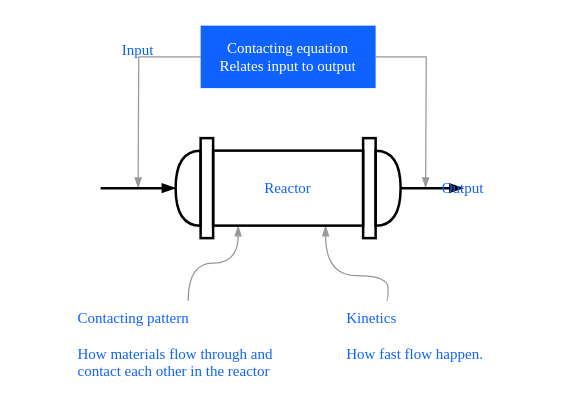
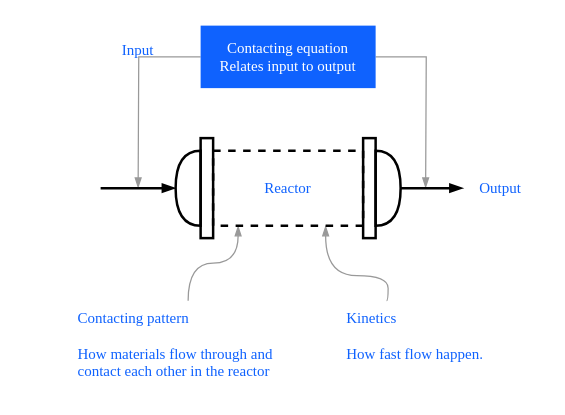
  <mxCell id="0" />
  <mxCell id="1" parent="0" />
  <mxCell id="2" value="" style="group" parent="1" vertex="1" connectable="0"><mxGeometry x="20" y="20" width="410" height="290" as="geometry" /></mxCell>
  <mxCell id="3" value="Contacting pattern&#10;&#10;How materials flow through and contact each other in the reactor" style="text;whiteSpace=wrap;fontFamily=IBM Plex sans;fontSize=12;fontColor=#0F62FE;labelBackgroundColor=none;" parent="2" vertex="1"><mxGeometry x="40" y="220" width="180" height="70" as="geometry" /></mxCell>
  <mxCell id="4" value="Kinetics &#10;&#10;How fast flow happen.&#10;" style="text;whiteSpace=wrap;fontFamily=IBM Plex sans;fontSize=12;fontColor=#0F62FE;labelBackgroundColor=none;" parent="2" vertex="1"><mxGeometry x="255" y="220" width="135" height="60" as="geometry" /></mxCell>
  <mxCell id="5" value="" style="curved=1;endArrow=blockThin;html=1;rounded=0;strokeColor=#999999;strokeWidth=1;align=center;verticalAlign=middle;fontFamily=Helvetica;fontSize=11;fontColor=default;labelBackgroundColor=default;edgeStyle=orthogonalEdgeStyle;exitX=0.25;exitY=0;exitDx=0;exitDy=0;startArrow=none;startFill=0;endFill=1;" parent="2" source="4" edge="1"><mxGeometry width="50" height="50" relative="1" as="geometry"><mxPoint x="190" y="210" as="sourcePoint" /><mxPoint x="240" y="160" as="targetPoint" /><Array as="points"><mxPoint x="290" y="220" /><mxPoint x="290" y="200" /><mxPoint x="240" y="200" /></Array></mxGeometry></mxCell>
  <mxCell id="6" style="edgeStyle=orthogonalEdgeStyle;rounded=0;orthogonalLoop=1;jettySize=auto;html=1;exitX=0;exitY=0.5;exitDx=0;exitDy=0;strokeColor=#999999;strokeWidth=1;align=center;verticalAlign=middle;fontFamily=Helvetica;fontSize=11;fontColor=default;labelBackgroundColor=default;endArrow=blockThin;endFill=1;startArrow=none;startFill=0;" parent="2" source="8" edge="1"><mxGeometry relative="1" as="geometry"><mxPoint x="90" y="130" as="targetPoint" /></mxGeometry></mxCell>
  <mxCell id="7" style="edgeStyle=orthogonalEdgeStyle;rounded=0;orthogonalLoop=1;jettySize=auto;html=1;exitX=1;exitY=0.5;exitDx=0;exitDy=0;strokeColor=#999999;strokeWidth=1;align=center;verticalAlign=middle;fontFamily=Helvetica;fontSize=11;fontColor=default;labelBackgroundColor=default;endArrow=blockThin;endFill=1;startArrow=none;startFill=0;" parent="2" source="8" edge="1"><mxGeometry relative="1" as="geometry"><mxPoint x="320" y="130" as="targetPoint" /></mxGeometry></mxCell>
  <mxCell id="8" value="Contacting equation&#10;Relates input to output" style="text;whiteSpace=wrap;fontFamily=IBM Plex sans;fontSize=12;fontColor=#FFFFFF;labelBackgroundColor=none;align=center;verticalAlign=middle;spacingTop=0;spacing=2;fillColor=#0f62fe;" parent="2" vertex="1"><mxGeometry x="140" width="140" height="50" as="geometry" /></mxCell>
  <mxCell id="9" style="edgeStyle=orthogonalEdgeStyle;rounded=0;orthogonalLoop=1;jettySize=auto;html=1;strokeWidth=2;endArrow=blockThin;endFill=1;" parent="2" source="18" edge="1"><mxGeometry relative="1" as="geometry"><mxPoint x="350" y="130" as="targetPoint" /></mxGeometry></mxCell>
  <mxCell id="10" style="edgeStyle=orthogonalEdgeStyle;rounded=0;orthogonalLoop=1;jettySize=auto;html=1;startArrow=blockThin;startFill=1;endArrow=none;endFill=0;strokeWidth=2;" parent="2" source="19" edge="1"><mxGeometry relative="1" as="geometry"><mxPoint x="60" y="130" as="targetPoint" /></mxGeometry></mxCell>
  <mxCell id="11" value="Input" style="text;html=1;align=center;verticalAlign=middle;whiteSpace=wrap;rounded=0;fontFamily=IBM Plex sans;fillColor=none;fontColor=#0F62FE;labelBackgroundColor=none;" parent="2" vertex="1"><mxGeometry x="60" y="5" width="60" height="30" as="geometry" /></mxCell>
- <mxCell id="12" value="Output" style="text;html=1;align=center;verticalAlign=middle;whiteSpace=wrap;rounded=0;fontFamily=IBM Plex sans;fontSize=12;fontColor=#0F62FE;labelBackgroundColor=none;" parent="2" vertex="1"><mxGeometry x="320" y="115" width="60" height="30" as="geometry" /></mxCell>
+ <mxCell id="12" value="Output" style="text;html=1;align=center;verticalAlign=middle;whiteSpace=wrap;rounded=0;fontFamily=IBM Plex sans;fontSize=12;fontColor=#0F62FE;labelBackgroundColor=none;" parent="2" vertex="1"><mxGeometry x="350" y="115" width="60" height="30" as="geometry" /></mxCell>
  <mxCell id="13" value="" style="curved=1;endArrow=blockThin;html=1;rounded=0;strokeColor=#999999;strokeWidth=1;align=center;verticalAlign=middle;fontFamily=Helvetica;fontSize=11;fontColor=default;labelBackgroundColor=default;edgeStyle=orthogonalEdgeStyle;exitX=0.5;exitY=0;exitDx=0;exitDy=0;startArrow=none;startFill=0;endFill=1;" parent="2" source="3" edge="1"><mxGeometry width="50" height="50" relative="1" as="geometry"><mxPoint x="120" y="210" as="sourcePoint" /><mxPoint x="170" y="160" as="targetPoint" /><Array as="points"><mxPoint x="130" y="190" /><mxPoint x="170" y="190" /></Array></mxGeometry></mxCell>
  <mxCell id="14" value="" style="group;rounded=0;align=center;verticalAlign=middle;fontFamily=IBM Plex sans;fontSize=12;fontColor=#0F62FE;fillColor=none;gradientColor=none;labelBackgroundColor=none;" parent="2" vertex="1" connectable="0"><mxGeometry x="120" y="90" width="180" height="80" as="geometry" /></mxCell>
- <mxCell id="15" value="Reactor" style="rounded=0;whiteSpace=wrap;html=1;strokeWidth=2;fontFamily=IBM Plex sans;align=center;verticalAlign=middle;fontSize=12;fontColor=#0F62FE;fillColor=none;gradientColor=none;labelBackgroundColor=none;" parent="14" vertex="1"><mxGeometry x="30" y="10" width="120" height="60" as="geometry" /></mxCell>
+ <mxCell id="15" value="Reactor" style="rounded=0;whiteSpace=wrap;html=1;strokeWidth=2;fontFamily=IBM Plex sans;align=center;verticalAlign=middle;fontSize=12;fontColor=#0F62FE;fillColor=none;gradientColor=none;labelBackgroundColor=none;dashed=1;" parent="14" vertex="1"><mxGeometry x="30" y="10" width="120" height="60" as="geometry" /></mxCell>
  <mxCell id="16" value="" style="rounded=0;whiteSpace=wrap;html=1;strokeWidth=2;align=center;verticalAlign=middle;fontFamily=IBM Plex sans;fontSize=12;fontColor=#0F62FE;fillColor=none;gradientColor=none;labelBackgroundColor=none;" parent="14" vertex="1"><mxGeometry x="20" width="10" height="80" as="geometry" /></mxCell>
  <mxCell id="17" value="" style="rounded=0;whiteSpace=wrap;html=1;strokeWidth=2;align=center;verticalAlign=middle;fontFamily=IBM Plex sans;fontSize=12;fontColor=#0F62FE;fillColor=none;gradientColor=none;labelBackgroundColor=none;" parent="14" vertex="1"><mxGeometry x="150" width="10" height="80" as="geometry" /></mxCell>
  <mxCell id="18" value="" style="shape=or;whiteSpace=wrap;html=1;strokeWidth=2;rounded=0;align=center;verticalAlign=middle;fontFamily=IBM Plex sans;fontSize=12;fontColor=#0F62FE;fillColor=none;gradientColor=none;labelBackgroundColor=none;" parent="14" vertex="1"><mxGeometry x="160" y="10" width="20" height="60" as="geometry" /></mxCell>
  <mxCell id="19" value="" style="shape=or;whiteSpace=wrap;html=1;rotation=-180;strokeWidth=2;rounded=0;align=center;verticalAlign=middle;fontFamily=IBM Plex sans;fontSize=12;fontColor=#0F62FE;fillColor=none;gradientColor=none;labelBackgroundColor=none;" parent="14" vertex="1"><mxGeometry y="10" width="20" height="60" as="geometry" /></mxCell>
